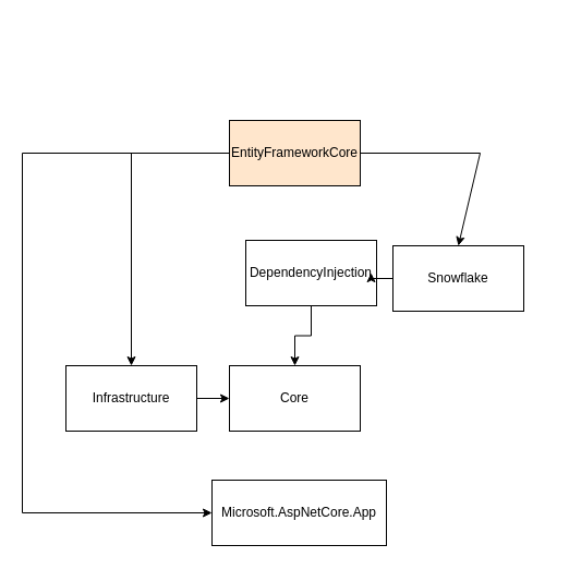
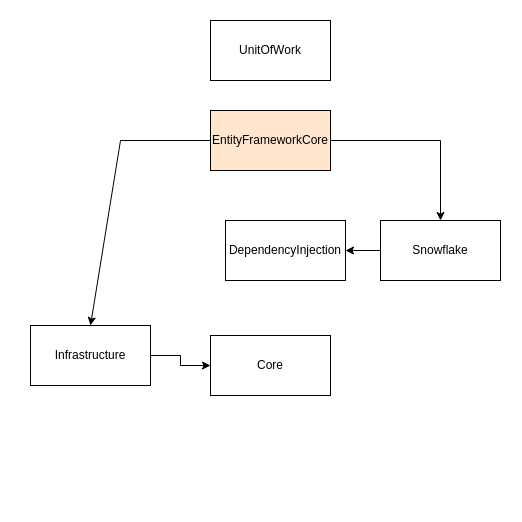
  <mxCell id="0" />
  <mxCell id="1" parent="0" />
  <mxCell id="2" value="Core" style="rounded=0;whiteSpace=wrap;html=1;" parent="1" vertex="1"><mxGeometry x="210" y="335" width="120" height="60" as="geometry" /></mxCell>
- <mxCell id="3" value="" style="edgeStyle=orthogonalEdgeStyle;rounded=0;orthogonalLoop=1;jettySize=auto;html=1;" parent="1" source="4" target="2" edge="1"><mxGeometry relative="1" as="geometry" /></mxCell>
  <mxCell id="4" value="DependencyInjection" style="whiteSpace=wrap;html=1;" parent="1" vertex="1"><mxGeometry x="225" y="220" width="120" height="60" as="geometry" /></mxCell>
  <mxCell id="5" value="" style="edgeStyle=orthogonalEdgeStyle;rounded=0;orthogonalLoop=1;jettySize=auto;html=1;entryX=0;entryY=0.5;entryDx=0;entryDy=0;" parent="1" source="6" target="2" edge="1"><mxGeometry relative="1" as="geometry"><mxPoint x="90" y="370" as="targetPoint" /></mxGeometry></mxCell>
- <mxCell id="6" value="Infrastructure" style="whiteSpace=wrap;html=1;" parent="1" vertex="1"><mxGeometry x="60" y="335" width="120" height="60" as="geometry" /></mxCell>
+ <mxCell id="6" value="Infrastructure" style="whiteSpace=wrap;html=1;" parent="1" vertex="1"><mxGeometry x="30" y="325" width="120" height="60" as="geometry" /></mxCell>
  <mxCell id="7" value="" style="edgeStyle=orthogonalEdgeStyle;rounded=0;orthogonalLoop=1;jettySize=auto;html=1;" parent="1" source="8" target="4" edge="1"><mxGeometry relative="1" as="geometry" /></mxCell>
- <mxCell id="8" value="Snowflake" style="whiteSpace=wrap;html=1;" parent="1" vertex="1"><mxGeometry x="360" y="225" width="120" height="60" as="geometry" /></mxCell>
- <mxCell id="9" value="" style="edgeStyle=orthogonalEdgeStyle;rounded=0;orthogonalLoop=1;jettySize=auto;html=1;entryX=0;entryY=0.5;entryDx=0;entryDy=0;" edge="1" parent="1" source="10" target="14"><mxGeometry relative="1" as="geometry"><mxPoint x="20" y="510" as="targetPoint" /><Array as="points"><mxPoint x="20" y="140" /><mxPoint x="20" y="470" /></Array></mxGeometry></mxCell>
+ <mxCell id="8" value="Snowflake" style="whiteSpace=wrap;html=1;" parent="1" vertex="1"><mxGeometry x="380" y="220" width="120" height="60" as="geometry" /></mxCell>
  <mxCell id="10" value="EntityFrameworkCore" style="whiteSpace=wrap;html=1;fillColor=#ffe6cc;" parent="1" vertex="1"><mxGeometry x="210" y="110" width="120" height="60" as="geometry" /></mxCell>
  <mxCell id="11" value="" style="endArrow=classic;html=1;rounded=0;entryX=0.5;entryY=0;entryDx=0;entryDy=0;exitX=0;exitY=0.5;exitDx=0;exitDy=0;" parent="1" source="10" target="6" edge="1"><mxGeometry width="50" height="50" relative="1" as="geometry"><mxPoint x="250" y="250" as="sourcePoint" /><mxPoint x="300" y="200" as="targetPoint" /><Array as="points"><mxPoint x="120" y="140" /></Array></mxGeometry></mxCell>
  <mxCell id="12" value="" style="endArrow=classic;html=1;rounded=0;entryX=0.5;entryY=0;entryDx=0;entryDy=0;exitX=1;exitY=0.5;exitDx=0;exitDy=0;" parent="1" source="10" target="8" edge="1"><mxGeometry width="50" height="50" relative="1" as="geometry"><mxPoint x="250" y="250" as="sourcePoint" /><mxPoint x="300" y="200" as="targetPoint" /><Array as="points"><mxPoint x="440" y="140" /></Array></mxGeometry></mxCell>
- <mxCell id="14" value="Microsoft.AspNetCore.App" style="rounded=0;whiteSpace=wrap;html=1;" vertex="1" parent="1"><mxGeometry x="194" y="440" width="160" height="60" as="geometry" /></mxCell>
+ <mxCell id="13" value="UnitOfWork" style="whiteSpace=wrap;html=1;" parent="1" vertex="1"><mxGeometry x="210" y="20" width="120" height="60" as="geometry" /></mxCell>
